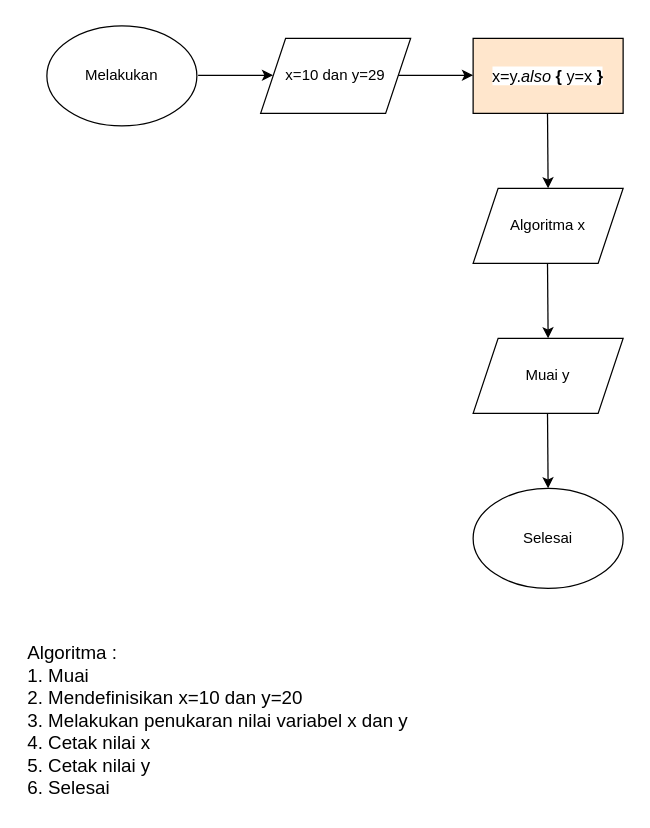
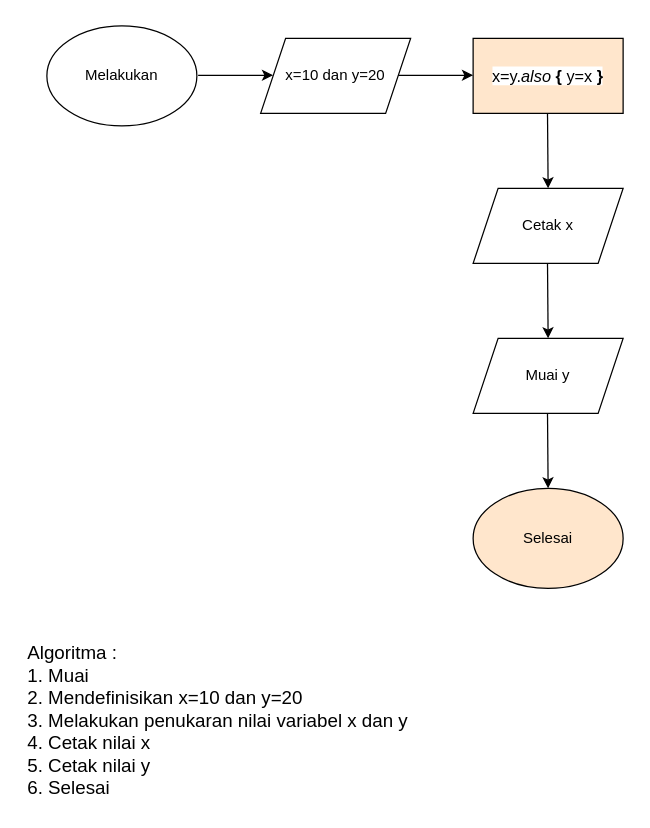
  <mxCell id="0" />
  <mxCell id="1" parent="0" />
  <mxCell id="2" value="Melakukan" style="ellipse;whiteSpace=wrap;html=1;" parent="1" vertex="1"><mxGeometry x="37" y="20" width="120" height="80" as="geometry" /></mxCell>
  <mxCell id="3" value="" style="endArrow=classic;html=1;" parent="1" edge="1"><mxGeometry width="50" height="50" relative="1" as="geometry"><mxPoint x="158" y="59.5" as="sourcePoint" /><mxPoint x="218" y="59.5" as="targetPoint" /></mxGeometry></mxCell>
  <mxCell id="4" value="" style="endArrow=classic;html=1;" parent="1" edge="1"><mxGeometry width="50" height="50" relative="1" as="geometry"><mxPoint x="318" y="59.5" as="sourcePoint" /><mxPoint x="378" y="59.5" as="targetPoint" /></mxGeometry></mxCell>
  <mxCell id="5" value="&lt;pre style=&quot;font-size: 9.8pt&quot;&gt;&lt;span style=&quot;background-color: rgb(255 , 255 , 255)&quot;&gt;&lt;font face=&quot;Helvetica&quot;&gt;x=y.&lt;span style=&quot;font-style: italic&quot;&gt;also &lt;/span&gt;&lt;span style=&quot;font-weight: bold&quot;&gt;{ &lt;/span&gt;y=x &lt;span style=&quot;font-weight: bold&quot;&gt;}&lt;/span&gt;&lt;/font&gt;&lt;/span&gt;&lt;/pre&gt;" style="rounded=0;whiteSpace=wrap;html=1;fillColor=#ffe6cc;" parent="1" vertex="1"><mxGeometry x="378" y="30" width="120" height="60" as="geometry" /></mxCell>
  <mxCell id="6" value="" style="endArrow=classic;html=1;" parent="1" edge="1"><mxGeometry width="50" height="50" relative="1" as="geometry"><mxPoint x="437.5" y="90" as="sourcePoint" /><mxPoint x="438" y="150" as="targetPoint" /></mxGeometry></mxCell>
- <mxCell id="7" value="Algoritma x" style="shape=parallelogram;perimeter=parallelogramPerimeter;whiteSpace=wrap;html=1;fixedSize=1;" parent="1" vertex="1"><mxGeometry x="378" y="150" width="120" height="60" as="geometry" /></mxCell>
+ <mxCell id="7" value="Cetak x" style="shape=parallelogram;perimeter=parallelogramPerimeter;whiteSpace=wrap;html=1;fixedSize=1;" parent="1" vertex="1"><mxGeometry x="378" y="150" width="120" height="60" as="geometry" /></mxCell>
  <mxCell id="8" value="" style="endArrow=classic;html=1;" parent="1" edge="1"><mxGeometry width="50" height="50" relative="1" as="geometry"><mxPoint x="437.5" y="210" as="sourcePoint" /><mxPoint x="438" y="270" as="targetPoint" /></mxGeometry></mxCell>
  <mxCell id="9" value="Muai y" style="shape=parallelogram;perimeter=parallelogramPerimeter;whiteSpace=wrap;html=1;fixedSize=1;" parent="1" vertex="1"><mxGeometry x="378" y="270" width="120" height="60" as="geometry" /></mxCell>
  <mxCell id="10" value="" style="endArrow=classic;html=1;" parent="1" edge="1"><mxGeometry width="50" height="50" relative="1" as="geometry"><mxPoint x="437.5" y="330" as="sourcePoint" /><mxPoint x="438" y="390" as="targetPoint" /></mxGeometry></mxCell>
- <mxCell id="11" value="Selesai" style="ellipse;whiteSpace=wrap;html=1;" parent="1" vertex="1"><mxGeometry x="378" y="390" width="120" height="80" as="geometry" /></mxCell>
+ <mxCell id="11" value="Selesai" style="ellipse;whiteSpace=wrap;html=1;fillColor=#ffe6cc;" parent="1" vertex="1"><mxGeometry x="378" y="390" width="120" height="80" as="geometry" /></mxCell>
  <mxCell id="12" value="&lt;div style=&quot;text-align: justify ; font-size: 15px&quot;&gt;&lt;font style=&quot;font-size: 15px&quot;&gt;Algoritma :&lt;/font&gt;&lt;/div&gt;&lt;div style=&quot;text-align: justify ; font-size: 15px&quot;&gt;&lt;span&gt;&lt;font style=&quot;font-size: 15px&quot;&gt;1. Muai&lt;/font&gt;&lt;/span&gt;&lt;/div&gt;&lt;div style=&quot;text-align: justify ; font-size: 15px&quot;&gt;&lt;span&gt;&lt;font style=&quot;font-size: 15px&quot;&gt;2. Mendefinisikan x=10 dan y=20&lt;/font&gt;&lt;/span&gt;&lt;/div&gt;&lt;div style=&quot;text-align: justify ; font-size: 15px&quot;&gt;&lt;span&gt;&lt;font style=&quot;font-size: 15px&quot;&gt;3. Melakukan penukaran nilai variabel x dan y&lt;/font&gt;&lt;/span&gt;&lt;/div&gt;&lt;div style=&quot;text-align: justify ; font-size: 15px&quot;&gt;&lt;span&gt;&lt;font style=&quot;font-size: 15px&quot;&gt;4. Cetak nilai x&lt;/font&gt;&lt;/span&gt;&lt;/div&gt;&lt;div style=&quot;text-align: justify ; font-size: 15px&quot;&gt;&lt;span&gt;&lt;font style=&quot;font-size: 15px&quot;&gt;5. Cetak nilai y&lt;/font&gt;&lt;/span&gt;&lt;/div&gt;&lt;div style=&quot;text-align: justify ; font-size: 15px&quot;&gt;&lt;font style=&quot;font-size: 15px&quot;&gt;6. Selesai&lt;/font&gt;&lt;/div&gt;" style="text;html=1;strokeColor=none;fillColor=none;align=center;verticalAlign=middle;whiteSpace=wrap;rounded=0;" parent="1" vertex="1"><mxGeometry x="20" y="510" width="308" height="130" as="geometry" /></mxCell>
- <mxCell id="13" value="&lt;span&gt;x=10 dan y=29&lt;/span&gt;" style="shape=parallelogram;perimeter=parallelogramPerimeter;whiteSpace=wrap;html=1;fixedSize=1;" vertex="1" parent="1"><mxGeometry x="208" y="30" width="120" height="60" as="geometry" /></mxCell>
+ <mxCell id="13" value="&lt;span&gt;x=10 dan y=20&lt;/span&gt;" style="shape=parallelogram;perimeter=parallelogramPerimeter;whiteSpace=wrap;html=1;fixedSize=1;" vertex="1" parent="1"><mxGeometry x="208" y="30" width="120" height="60" as="geometry" /></mxCell>
